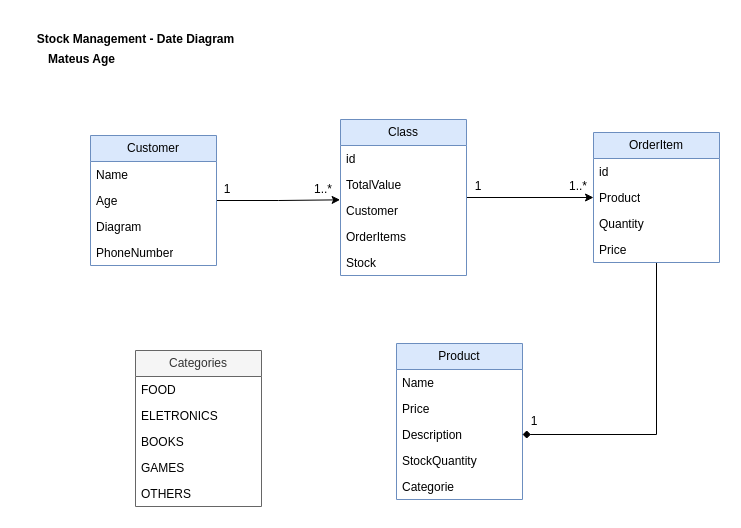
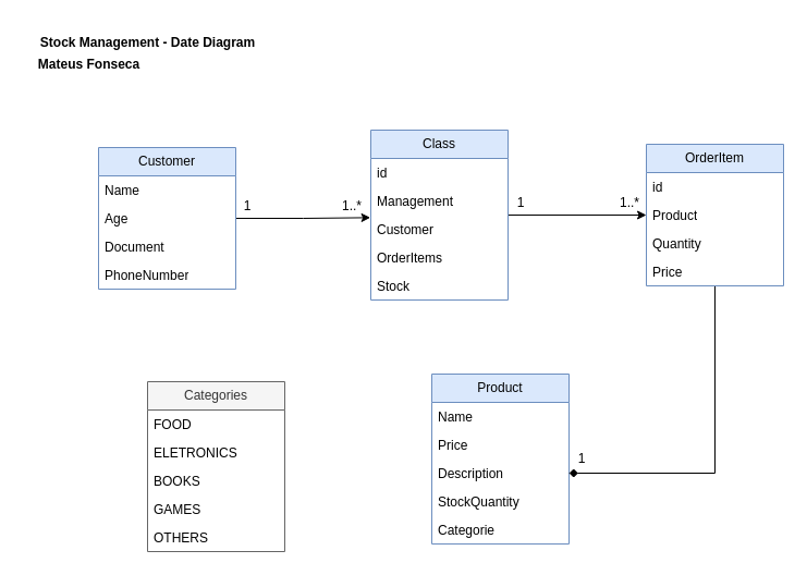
  <mxCell id="0" />
  <mxCell id="1" parent="0" />
  <mxCell id="2" value="Product" style="swimlane;fontStyle=0;childLayout=stackLayout;horizontal=1;startSize=26;fillColor=#dae8fc;horizontalStack=0;resizeParent=1;resizeParentMax=0;resizeLast=0;collapsible=1;marginBottom=0;whiteSpace=wrap;html=1;strokeColor=#6c8ebf;" parent="1" vertex="1"><mxGeometry x="396" y="343" width="126" height="156" as="geometry" /></mxCell>
  <mxCell id="3" value="Name" style="text;strokeColor=none;fillColor=none;align=left;verticalAlign=top;spacingLeft=4;spacingRight=4;overflow=hidden;rotatable=0;points=[[0,0.5],[1,0.5]];portConstraint=eastwest;whiteSpace=wrap;html=1;" parent="2" vertex="1"><mxGeometry y="26" width="126" height="26" as="geometry" /></mxCell>
  <mxCell id="4" value="Price" style="text;strokeColor=none;fillColor=none;align=left;verticalAlign=top;spacingLeft=4;spacingRight=4;overflow=hidden;rotatable=0;points=[[0,0.5],[1,0.5]];portConstraint=eastwest;whiteSpace=wrap;html=1;" parent="2" vertex="1"><mxGeometry y="52" width="126" height="26" as="geometry" /></mxCell>
  <mxCell id="5" value="Description" style="text;strokeColor=none;fillColor=none;align=left;verticalAlign=top;spacingLeft=4;spacingRight=4;overflow=hidden;rotatable=0;points=[[0,0.5],[1,0.5]];portConstraint=eastwest;whiteSpace=wrap;html=1;" parent="2" vertex="1"><mxGeometry y="78" width="126" height="26" as="geometry" /></mxCell>
  <mxCell id="6" value="StockQuantity" style="text;strokeColor=none;fillColor=none;align=left;verticalAlign=top;spacingLeft=4;spacingRight=4;overflow=hidden;rotatable=0;points=[[0,0.5],[1,0.5]];portConstraint=eastwest;whiteSpace=wrap;html=1;" parent="2" vertex="1"><mxGeometry y="104" width="126" height="26" as="geometry" /></mxCell>
  <mxCell id="7" value="Categorie" style="text;strokeColor=none;fillColor=none;align=left;verticalAlign=top;spacingLeft=4;spacingRight=4;overflow=hidden;rotatable=0;points=[[0,0.5],[1,0.5]];portConstraint=eastwest;whiteSpace=wrap;html=1;" parent="2" vertex="1"><mxGeometry y="130" width="126" height="26" as="geometry" /></mxCell>
  <mxCell id="8" style="edgeStyle=orthogonalEdgeStyle;rounded=0;orthogonalLoop=1;jettySize=auto;html=1;entryX=-0.003;entryY=0.09;entryDx=0;entryDy=0;entryPerimeter=0;" parent="1" source="9" target="18" edge="1"><mxGeometry relative="1" as="geometry" /></mxCell>
  <mxCell id="9" value="Customer" style="swimlane;fontStyle=0;childLayout=stackLayout;horizontal=1;startSize=26;fillColor=#dae8fc;horizontalStack=0;resizeParent=1;resizeParentMax=0;resizeLast=0;collapsible=1;marginBottom=0;whiteSpace=wrap;html=1;strokeColor=#6c8ebf;" parent="1" vertex="1"><mxGeometry x="90" y="135" width="126" height="130" as="geometry" /></mxCell>
  <mxCell id="10" value="Name" style="text;strokeColor=none;fillColor=none;align=left;verticalAlign=top;spacingLeft=4;spacingRight=4;overflow=hidden;rotatable=0;points=[[0,0.5],[1,0.5]];portConstraint=eastwest;whiteSpace=wrap;html=1;" parent="9" vertex="1"><mxGeometry y="26" width="126" height="26" as="geometry" /></mxCell>
  <mxCell id="11" value="Age" style="text;strokeColor=none;fillColor=none;align=left;verticalAlign=top;spacingLeft=4;spacingRight=4;overflow=hidden;rotatable=0;points=[[0,0.5],[1,0.5]];portConstraint=eastwest;whiteSpace=wrap;html=1;" parent="9" vertex="1"><mxGeometry y="52" width="126" height="26" as="geometry" /></mxCell>
- <mxCell id="12" value="Diagram" style="text;strokeColor=none;fillColor=none;align=left;verticalAlign=top;spacingLeft=4;spacingRight=4;overflow=hidden;rotatable=0;points=[[0,0.5],[1,0.5]];portConstraint=eastwest;whiteSpace=wrap;html=1;" parent="9" vertex="1"><mxGeometry y="78" width="126" height="26" as="geometry" /></mxCell>
+ <mxCell id="12" value="Document" style="text;strokeColor=none;fillColor=none;align=left;verticalAlign=top;spacingLeft=4;spacingRight=4;overflow=hidden;rotatable=0;points=[[0,0.5],[1,0.5]];portConstraint=eastwest;whiteSpace=wrap;html=1;" parent="9" vertex="1"><mxGeometry y="78" width="126" height="26" as="geometry" /></mxCell>
  <mxCell id="13" value="PhoneNumber" style="text;strokeColor=none;fillColor=none;align=left;verticalAlign=top;spacingLeft=4;spacingRight=4;overflow=hidden;rotatable=0;points=[[0,0.5],[1,0.5]];portConstraint=eastwest;whiteSpace=wrap;html=1;" parent="9" vertex="1"><mxGeometry y="104" width="126" height="26" as="geometry" /></mxCell>
  <mxCell id="14" style="edgeStyle=orthogonalEdgeStyle;rounded=0;orthogonalLoop=1;jettySize=auto;html=1;entryX=0;entryY=0.5;entryDx=0;entryDy=0;" parent="1" source="15" target="24" edge="1"><mxGeometry relative="1" as="geometry" /></mxCell>
  <mxCell id="15" value="Class" style="swimlane;fontStyle=0;childLayout=stackLayout;horizontal=1;startSize=26;fillColor=#dae8fc;horizontalStack=0;resizeParent=1;resizeParentMax=0;resizeLast=0;collapsible=1;marginBottom=0;whiteSpace=wrap;html=1;strokeColor=#6c8ebf;" parent="1" vertex="1"><mxGeometry x="340" y="119" width="126" height="156" as="geometry" /></mxCell>
  <mxCell id="16" value="id&lt;div&gt;&lt;br&gt;&lt;/div&gt;" style="text;strokeColor=none;fillColor=none;align=left;verticalAlign=top;spacingLeft=4;spacingRight=4;overflow=hidden;rotatable=0;points=[[0,0.5],[1,0.5]];portConstraint=eastwest;whiteSpace=wrap;html=1;" parent="15" vertex="1"><mxGeometry y="26" width="126" height="26" as="geometry" /></mxCell>
- <mxCell id="17" value="TotalValue" style="text;strokeColor=none;fillColor=none;align=left;verticalAlign=top;spacingLeft=4;spacingRight=4;overflow=hidden;rotatable=0;points=[[0,0.5],[1,0.5]];portConstraint=eastwest;whiteSpace=wrap;html=1;" parent="15" vertex="1"><mxGeometry y="52" width="126" height="26" as="geometry" /></mxCell>
+ <mxCell id="17" value="Management" style="text;strokeColor=none;fillColor=none;align=left;verticalAlign=top;spacingLeft=4;spacingRight=4;overflow=hidden;rotatable=0;points=[[0,0.5],[1,0.5]];portConstraint=eastwest;whiteSpace=wrap;html=1;" parent="15" vertex="1"><mxGeometry y="52" width="126" height="26" as="geometry" /></mxCell>
  <mxCell id="18" value="Customer" style="text;strokeColor=none;fillColor=none;align=left;verticalAlign=top;spacingLeft=4;spacingRight=4;overflow=hidden;rotatable=0;points=[[0,0.5],[1,0.5]];portConstraint=eastwest;whiteSpace=wrap;html=1;" parent="15" vertex="1"><mxGeometry y="78" width="126" height="26" as="geometry" /></mxCell>
  <mxCell id="19" value="OrderItems" style="text;strokeColor=none;fillColor=none;align=left;verticalAlign=top;spacingLeft=4;spacingRight=4;overflow=hidden;rotatable=0;points=[[0,0.5],[1,0.5]];portConstraint=eastwest;whiteSpace=wrap;html=1;" parent="15" vertex="1"><mxGeometry y="104" width="126" height="26" as="geometry" /></mxCell>
  <mxCell id="20" value="Stock" style="text;strokeColor=none;fillColor=none;align=left;verticalAlign=top;spacingLeft=4;spacingRight=4;overflow=hidden;rotatable=0;points=[[0,0.5],[1,0.5]];portConstraint=eastwest;whiteSpace=wrap;html=1;" parent="15" vertex="1"><mxGeometry y="130" width="126" height="26" as="geometry" /></mxCell>
  <mxCell id="21" style="edgeStyle=orthogonalEdgeStyle;rounded=0;orthogonalLoop=1;jettySize=auto;html=1;entryX=1;entryY=0.5;entryDx=0;entryDy=0;endArrow=diamond;" parent="1" source="22" target="5" edge="1"><mxGeometry relative="1" as="geometry" /></mxCell>
  <mxCell id="22" value="OrderItem" style="swimlane;fontStyle=0;childLayout=stackLayout;horizontal=1;startSize=26;fillColor=#dae8fc;horizontalStack=0;resizeParent=1;resizeParentMax=0;resizeLast=0;collapsible=1;marginBottom=0;whiteSpace=wrap;html=1;strokeColor=#6c8ebf;" parent="1" vertex="1"><mxGeometry x="593" y="132" width="126" height="130" as="geometry" /></mxCell>
  <mxCell id="23" value="id&lt;div&gt;&lt;br&gt;&lt;/div&gt;" style="text;strokeColor=none;fillColor=none;align=left;verticalAlign=top;spacingLeft=4;spacingRight=4;overflow=hidden;rotatable=0;points=[[0,0.5],[1,0.5]];portConstraint=eastwest;whiteSpace=wrap;html=1;" parent="22" vertex="1"><mxGeometry y="26" width="126" height="26" as="geometry" /></mxCell>
  <mxCell id="24" value="Product&lt;div&gt;&lt;br&gt;&lt;/div&gt;" style="text;strokeColor=none;fillColor=none;align=left;verticalAlign=top;spacingLeft=4;spacingRight=4;overflow=hidden;rotatable=0;points=[[0,0.5],[1,0.5]];portConstraint=eastwest;whiteSpace=wrap;html=1;" parent="22" vertex="1"><mxGeometry y="52" width="126" height="26" as="geometry" /></mxCell>
  <mxCell id="25" value="Quantity" style="text;strokeColor=none;fillColor=none;align=left;verticalAlign=top;spacingLeft=4;spacingRight=4;overflow=hidden;rotatable=0;points=[[0,0.5],[1,0.5]];portConstraint=eastwest;whiteSpace=wrap;html=1;" parent="22" vertex="1"><mxGeometry y="78" width="126" height="26" as="geometry" /></mxCell>
  <mxCell id="26" value="Price" style="text;strokeColor=none;fillColor=none;align=left;verticalAlign=top;spacingLeft=4;spacingRight=4;overflow=hidden;rotatable=0;points=[[0,0.5],[1,0.5]];portConstraint=eastwest;whiteSpace=wrap;html=1;" parent="22" vertex="1"><mxGeometry y="104" width="126" height="26" as="geometry" /></mxCell>
  <mxCell id="27" value="Categories" style="swimlane;fontStyle=0;childLayout=stackLayout;horizontal=1;startSize=26;fillColor=#f5f5f5;horizontalStack=0;resizeParent=1;resizeParentMax=0;resizeLast=0;collapsible=1;marginBottom=0;whiteSpace=wrap;html=1;strokeColor=#666666;fontColor=#333333;strokeWidth=1;" parent="1" vertex="1"><mxGeometry x="135" y="350" width="126" height="156" as="geometry" /></mxCell>
  <mxCell id="28" value="FOOD" style="text;strokeColor=none;fillColor=none;align=left;verticalAlign=top;spacingLeft=4;spacingRight=4;overflow=hidden;rotatable=0;points=[[0,0.5],[1,0.5]];portConstraint=eastwest;whiteSpace=wrap;html=1;" parent="27" vertex="1"><mxGeometry y="26" width="126" height="26" as="geometry" /></mxCell>
  <mxCell id="29" value="ELETRONICS&lt;div&gt;&lt;br&gt;&lt;/div&gt;" style="text;strokeColor=none;fillColor=none;align=left;verticalAlign=top;spacingLeft=4;spacingRight=4;overflow=hidden;rotatable=0;points=[[0,0.5],[1,0.5]];portConstraint=eastwest;whiteSpace=wrap;html=1;" parent="27" vertex="1"><mxGeometry y="52" width="126" height="26" as="geometry" /></mxCell>
  <mxCell id="30" value="BOOKS" style="text;strokeColor=none;fillColor=none;align=left;verticalAlign=top;spacingLeft=4;spacingRight=4;overflow=hidden;rotatable=0;points=[[0,0.5],[1,0.5]];portConstraint=eastwest;whiteSpace=wrap;html=1;" parent="27" vertex="1"><mxGeometry y="78" width="126" height="26" as="geometry" /></mxCell>
  <mxCell id="31" value="GAMES" style="text;strokeColor=none;fillColor=none;align=left;verticalAlign=top;spacingLeft=4;spacingRight=4;overflow=hidden;rotatable=0;points=[[0,0.5],[1,0.5]];portConstraint=eastwest;whiteSpace=wrap;html=1;" parent="27" vertex="1"><mxGeometry y="104" width="126" height="26" as="geometry" /></mxCell>
  <mxCell id="32" value="OTHERS" style="text;strokeColor=none;fillColor=none;align=left;verticalAlign=top;spacingLeft=4;spacingRight=4;overflow=hidden;rotatable=0;points=[[0,0.5],[1,0.5]];portConstraint=eastwest;whiteSpace=wrap;html=1;" parent="27" vertex="1"><mxGeometry y="130" width="126" height="26" as="geometry" /></mxCell>
  <mxCell id="33" value="1" style="text;html=1;align=center;verticalAlign=middle;whiteSpace=wrap;rounded=0;" parent="1" vertex="1"><mxGeometry x="219" y="182" width="16" height="14" as="geometry" /></mxCell>
  <mxCell id="34" value="1..*" style="text;html=1;align=center;verticalAlign=middle;whiteSpace=wrap;rounded=0;" parent="1" vertex="1"><mxGeometry x="315" y="182" width="16" height="14" as="geometry" /></mxCell>
  <mxCell id="35" value="1" style="text;html=1;align=center;verticalAlign=middle;whiteSpace=wrap;rounded=0;" parent="1" vertex="1"><mxGeometry x="470" y="179" width="16" height="14" as="geometry" /></mxCell>
  <mxCell id="36" value="1..*" style="text;html=1;align=center;verticalAlign=middle;whiteSpace=wrap;rounded=0;" parent="1" vertex="1"><mxGeometry x="570" y="179" width="16" height="14" as="geometry" /></mxCell>
  <mxCell id="37" value="1" style="text;html=1;align=center;verticalAlign=middle;whiteSpace=wrap;rounded=0;" parent="1" vertex="1"><mxGeometry x="526" y="414" width="16" height="14" as="geometry" /></mxCell>
  <mxCell id="38" value="Stock Management - Date Diagram" style="text;html=1;align=center;verticalAlign=middle;whiteSpace=wrap;rounded=0;fillColor=none;fontStyle=1" parent="1" vertex="1"><mxGeometry x="20" y="20" width="231" height="37" as="geometry" /></mxCell>
- <mxCell id="39" value="Mateus Age" style="text;html=1;align=center;verticalAlign=middle;whiteSpace=wrap;rounded=0;fillColor=none;fontStyle=1" parent="1" vertex="1"><mxGeometry x="32" y="45" width="99" height="28" as="geometry" /></mxCell>
+ <mxCell id="39" value="Mateus Fonseca" style="text;html=1;align=center;verticalAlign=middle;whiteSpace=wrap;rounded=0;fillColor=none;fontStyle=1" parent="1" vertex="1"><mxGeometry x="32" y="45" width="99" height="28" as="geometry" /></mxCell>
